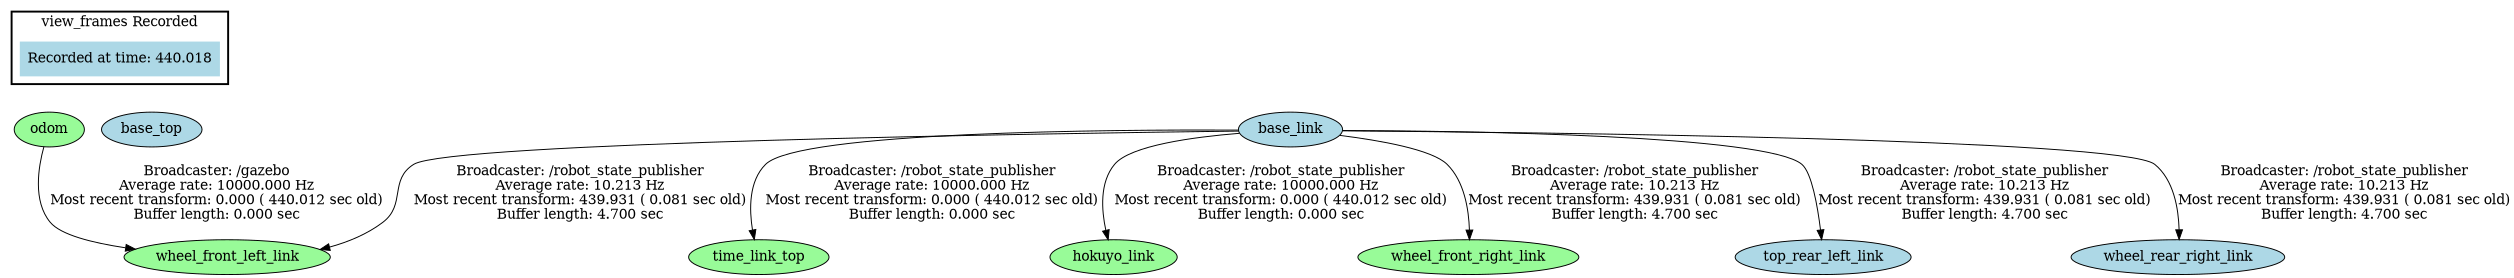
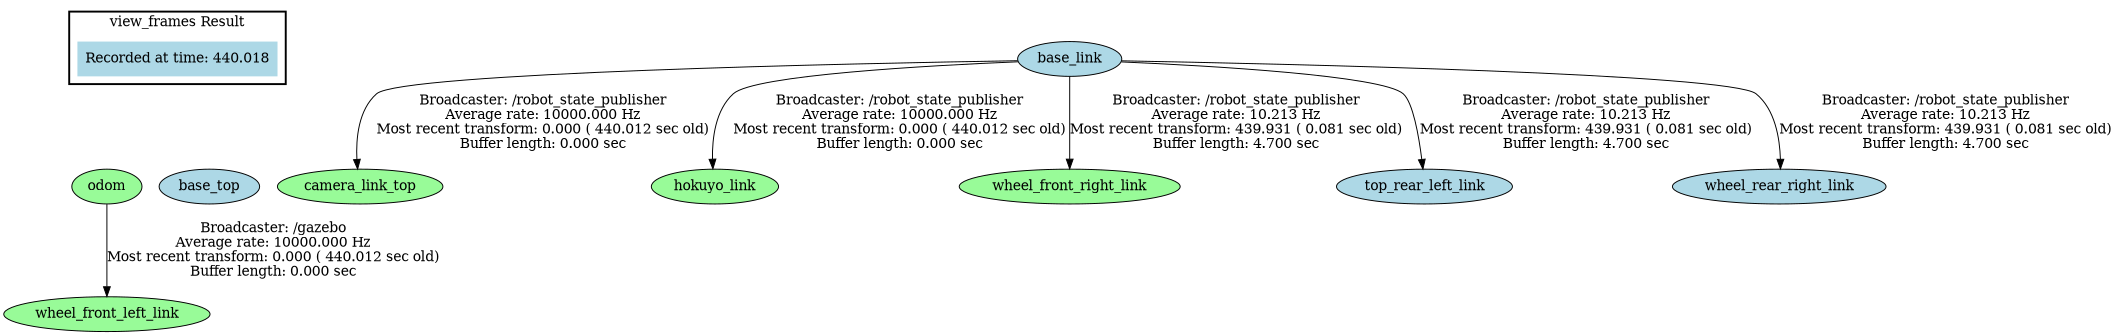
  digraph {
    node [fillcolor=lightblue style=filled]
    n1 [label="Recorded at time: 440.018" shape=plaintext]
    odom [fillcolor=palegreen]
    n3 [label=base_top]
    wheel_front_left_link [fillcolor=palegreen]
-   camera_link_top [fillcolor=palegreen label=time_link_top]
+   camera_link_top [fillcolor=palegreen]
    base_link
    hokuyo_link [fillcolor=palegreen]
    wheel_front_right_link [fillcolor=palegreen]
    n9 [label=top_rear_left_link]
    wheel_rear_right_link
    subgraph cluster_1 {
      color=black
-     label="view_frames Recorded"
+     label="view_frames Result"
      style=bold
      n1
    }
    n1 -> odom [style=invis]
    n1 -> n3 [style=invis]
    odom -> wheel_front_left_link [label="Broadcaster: /gazebo\nAverage rate: 10000.000 Hz\nMost recent transform: 0.000 ( 440.012 sec old)\nBuffer length: 0.000 sec\n"]
-   base_link -> wheel_front_left_link [label="Broadcaster: /robot_state_publisher\nAverage rate: 10.213 Hz\nMost recent transform: 439.931 ( 0.081 sec old)\nBuffer length: 4.700 sec\n"]
    base_link -> camera_link_top [label="Broadcaster: /robot_state_publisher\nAverage rate: 10000.000 Hz\nMost recent transform: 0.000 ( 440.012 sec old)\nBuffer length: 0.000 sec\n"]
    base_link -> hokuyo_link [label="Broadcaster: /robot_state_publisher\nAverage rate: 10000.000 Hz\nMost recent transform: 0.000 ( 440.012 sec old)\nBuffer length: 0.000 sec\n"]
    base_link -> wheel_front_right_link [label="Broadcaster: /robot_state_publisher\nAverage rate: 10.213 Hz\nMost recent transform: 439.931 ( 0.081 sec old)\nBuffer length: 4.700 sec\n"]
    base_link -> n9 [label="Broadcaster: /robot_state_publisher\nAverage rate: 10.213 Hz\nMost recent transform: 439.931 ( 0.081 sec old)\nBuffer length: 4.700 sec\n"]
    base_link -> wheel_rear_right_link [label="Broadcaster: /robot_state_publisher\nAverage rate: 10.213 Hz\nMost recent transform: 439.931 ( 0.081 sec old)\nBuffer length: 4.700 sec\n"]
  }
